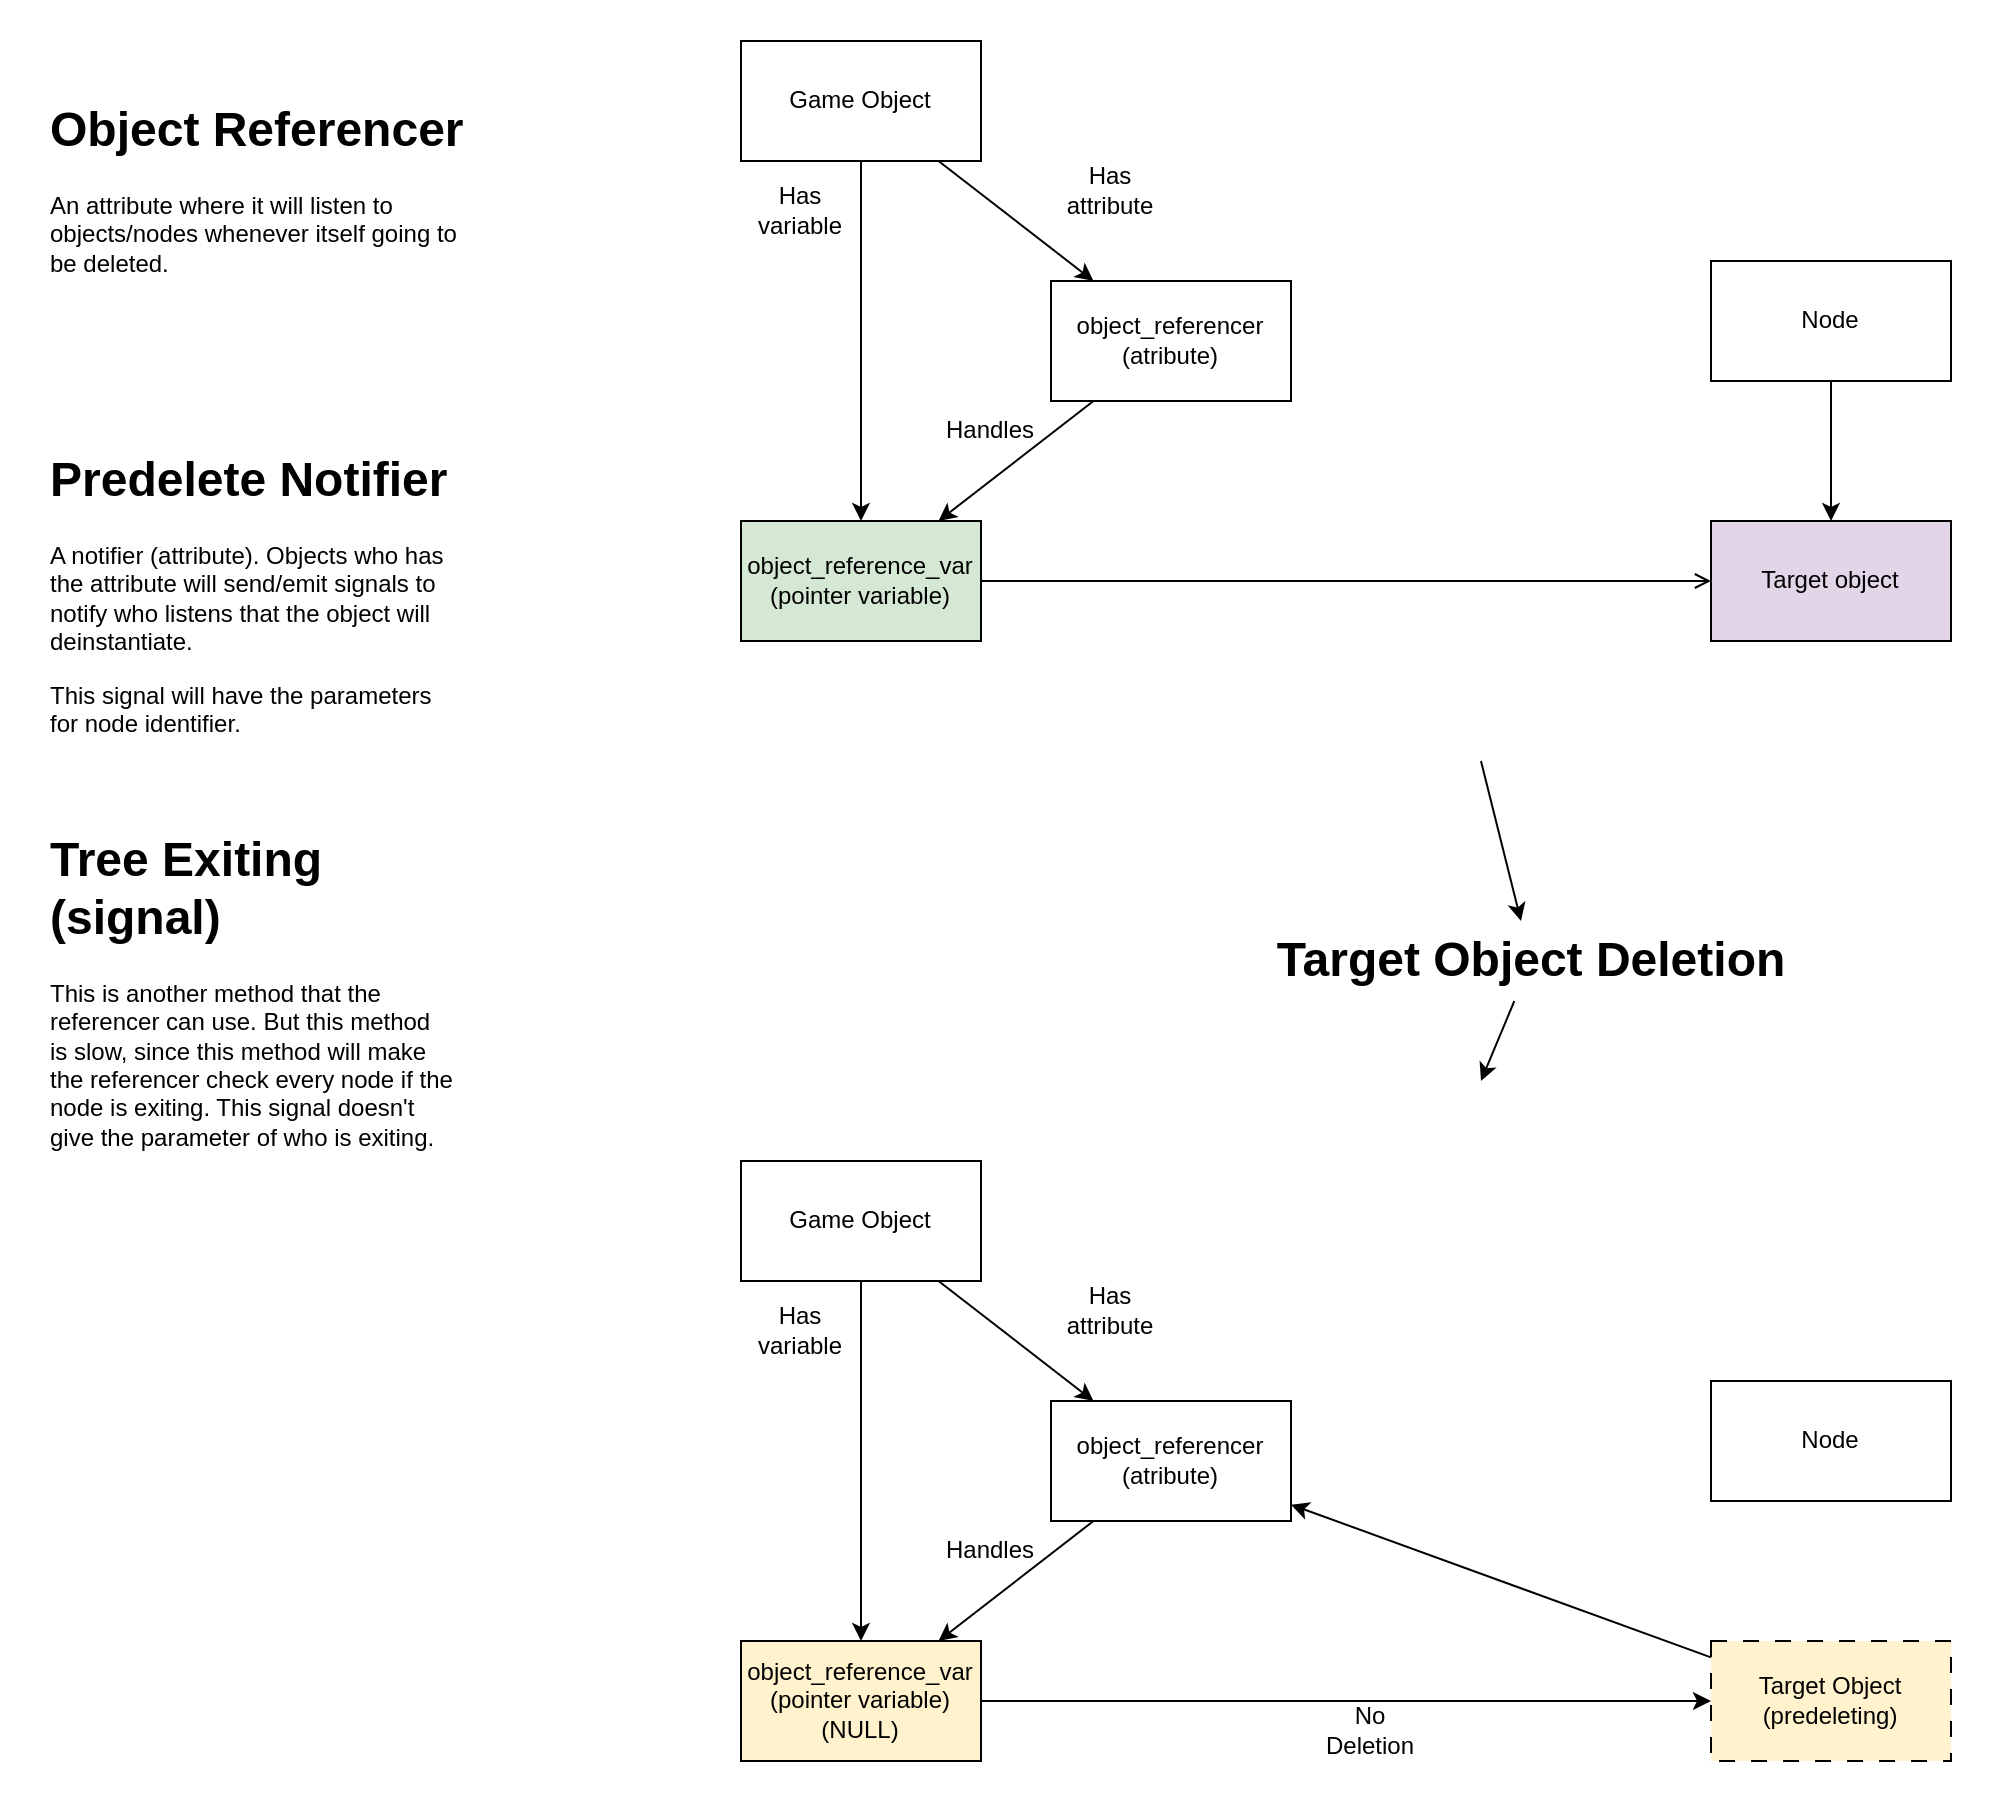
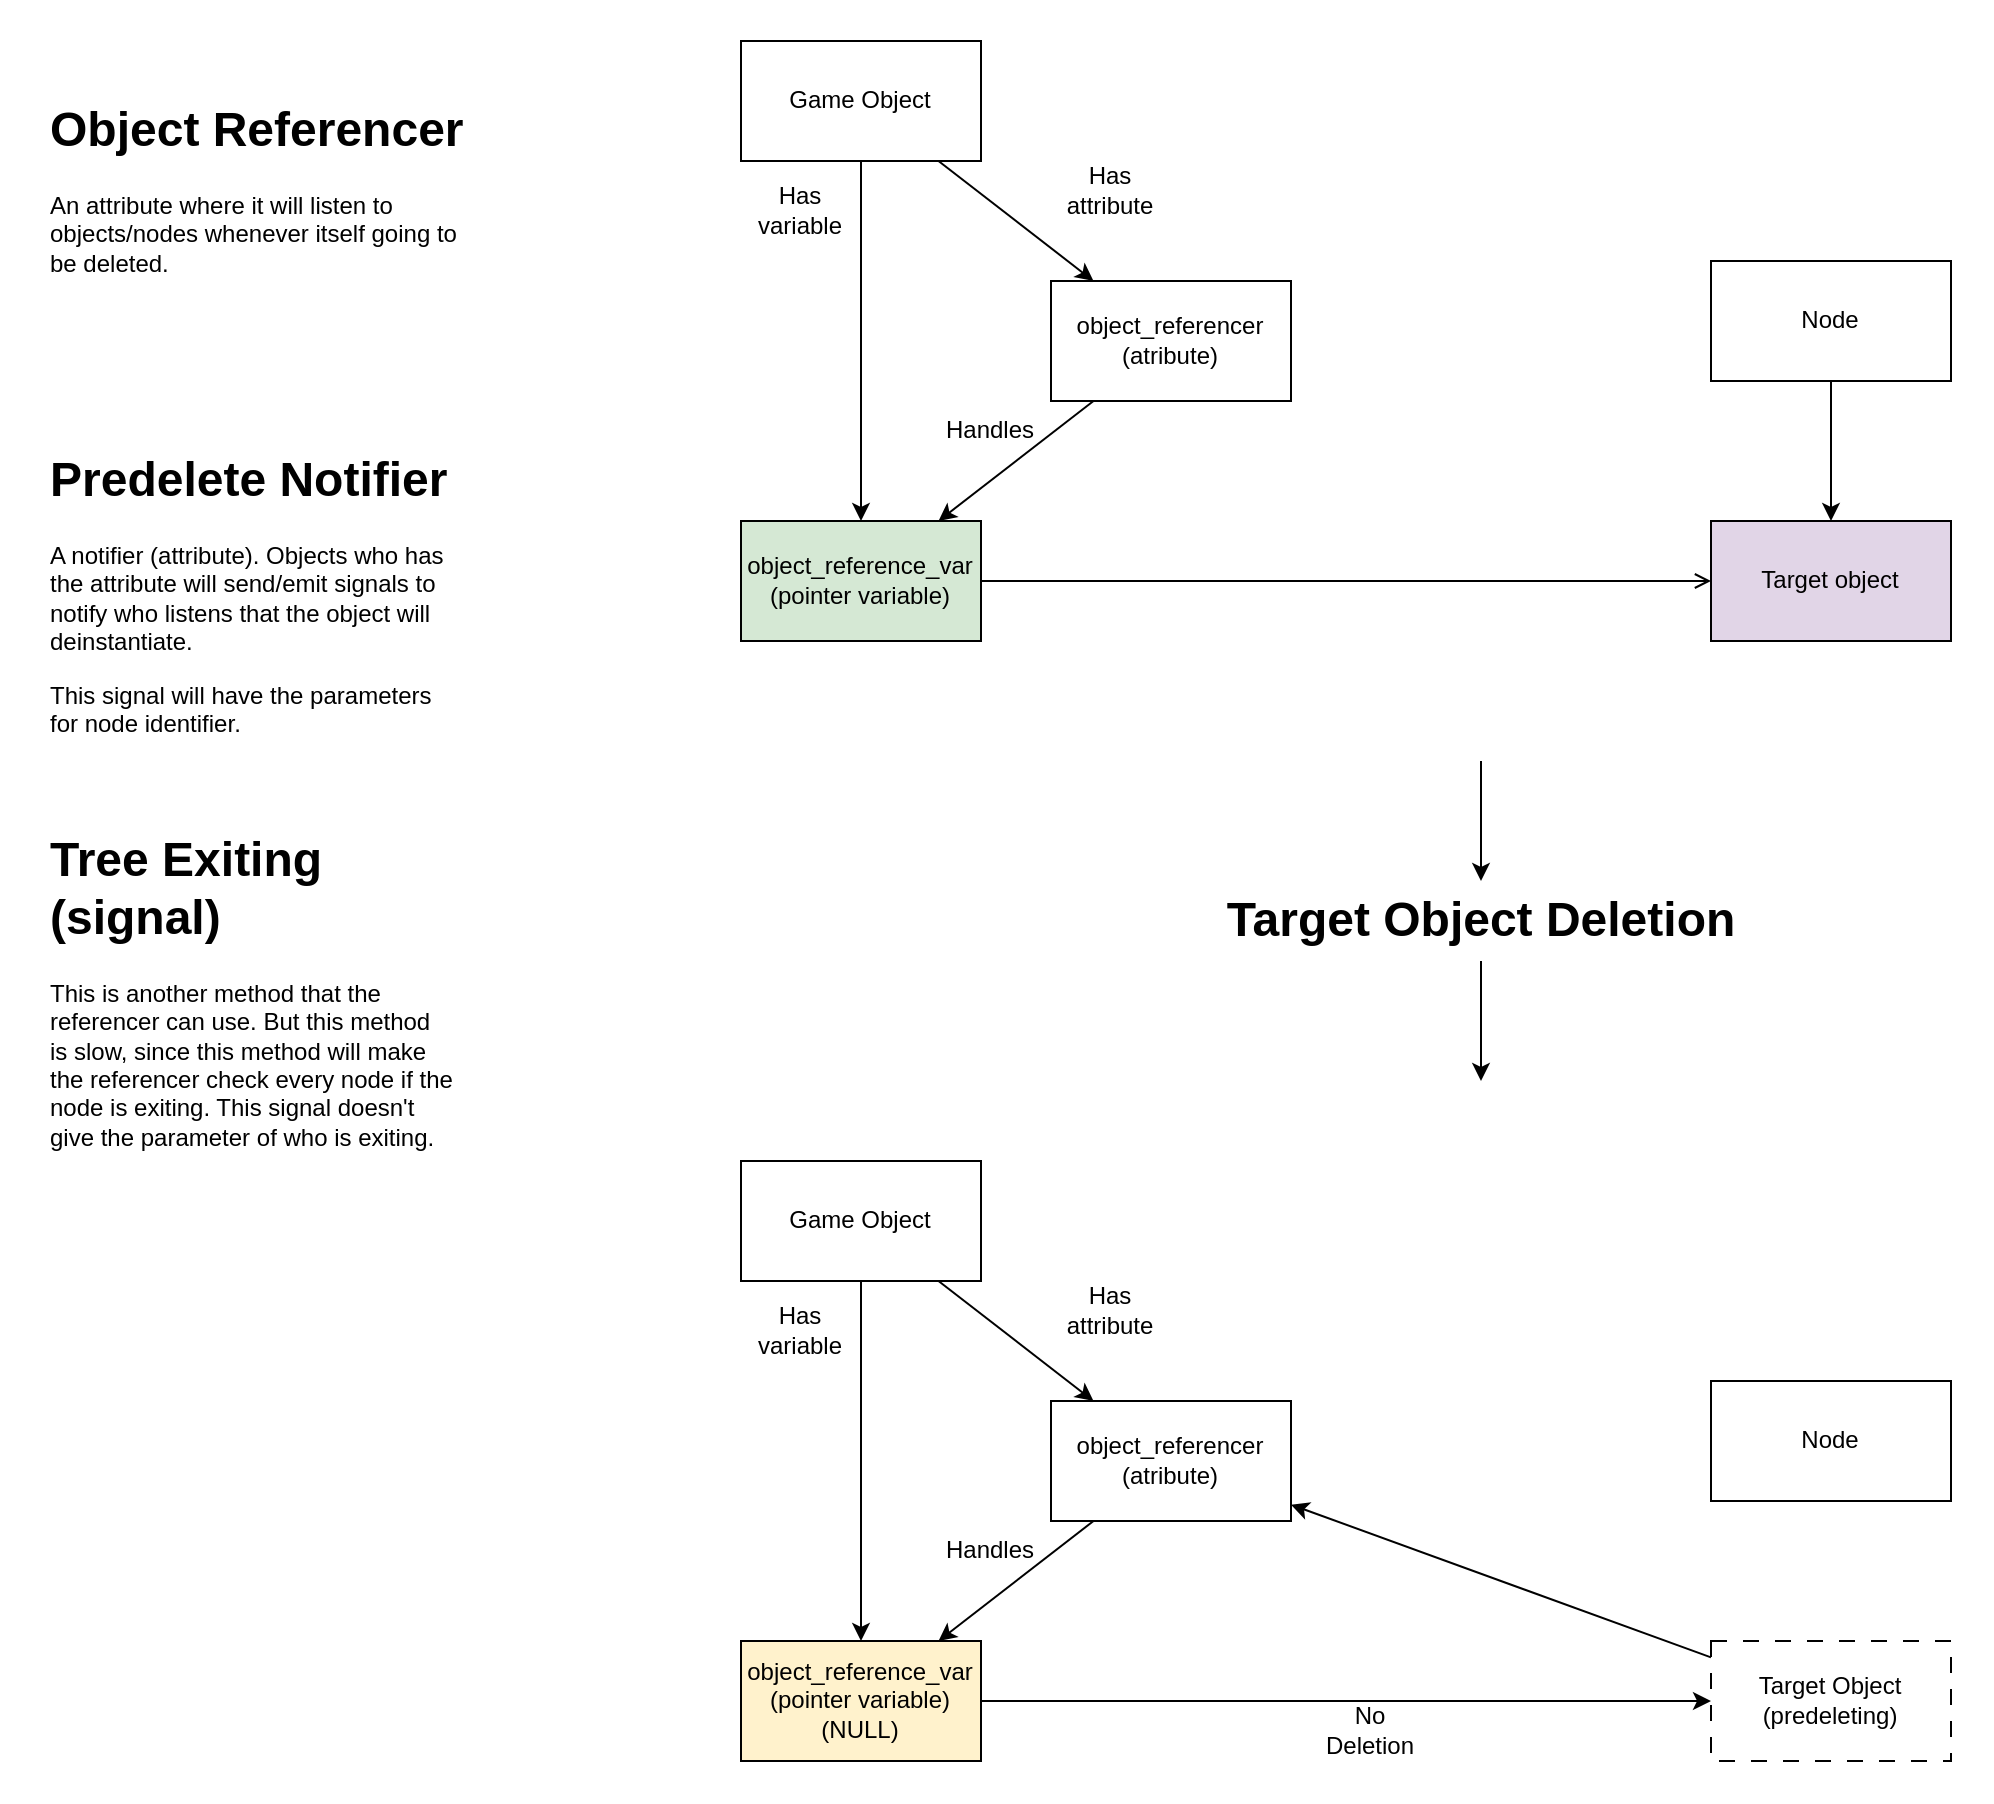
  <mxCell id="0" />
  <mxCell id="1" parent="0" />
  <mxCell id="2" style="edgeStyle=none;html=1;" parent="1" source="4" target="6" edge="1"><mxGeometry relative="1" as="geometry" /></mxCell>
  <mxCell id="3" style="edgeStyle=none;html=1;" parent="1" source="4" target="11" edge="1"><mxGeometry relative="1" as="geometry" /></mxCell>
  <mxCell id="4" value="Game Object" style="rounded=0;whiteSpace=wrap;html=1;" parent="1" vertex="1"><mxGeometry x="370" y="20" width="120" height="60" as="geometry" /></mxCell>
  <mxCell id="5" style="edgeStyle=none;html=1;endArrow=open;" parent="1" source="6" target="7" edge="1"><mxGeometry relative="1" as="geometry" /></mxCell>
  <mxCell id="6" value="object_reference_var&lt;br&gt;(pointer variable)" style="rounded=0;whiteSpace=wrap;html=1;fillColor=#d5e8d4;" parent="1" vertex="1"><mxGeometry x="370" y="260" width="120" height="60" as="geometry" /></mxCell>
  <mxCell id="7" value="Target object" style="rounded=0;whiteSpace=wrap;html=1;fillColor=#e1d5e7;" parent="1" vertex="1"><mxGeometry x="855" y="260" width="120" height="60" as="geometry" /></mxCell>
  <mxCell id="8" style="edgeStyle=none;html=1;" parent="1" source="9" target="7" edge="1"><mxGeometry relative="1" as="geometry" /></mxCell>
  <mxCell id="9" value="Node" style="rounded=0;whiteSpace=wrap;html=1;" parent="1" vertex="1"><mxGeometry x="855" y="130" width="120" height="60" as="geometry" /></mxCell>
  <mxCell id="10" style="edgeStyle=none;html=1;" parent="1" source="11" target="6" edge="1"><mxGeometry relative="1" as="geometry" /></mxCell>
  <mxCell id="11" value="object_referencer&lt;br&gt;(atribute)" style="rounded=0;whiteSpace=wrap;html=1;" parent="1" vertex="1"><mxGeometry x="525" y="140" width="120" height="60" as="geometry" /></mxCell>
  <mxCell id="12" value="Has attribute" style="text;html=1;strokeColor=none;fillColor=none;align=center;verticalAlign=middle;whiteSpace=wrap;rounded=0;" parent="1" vertex="1"><mxGeometry x="525" y="80" width="60" height="30" as="geometry" /></mxCell>
  <mxCell id="13" value="Has variable" style="text;html=1;strokeColor=none;fillColor=none;align=center;verticalAlign=middle;whiteSpace=wrap;rounded=0;" parent="1" vertex="1"><mxGeometry x="370" y="90" width="60" height="30" as="geometry" /></mxCell>
  <mxCell id="14" value="Handles" style="text;html=1;strokeColor=none;fillColor=none;align=center;verticalAlign=middle;whiteSpace=wrap;rounded=0;" parent="1" vertex="1"><mxGeometry x="465" y="200" width="60" height="30" as="geometry" /></mxCell>
- <mxCell id="15" value="Target Object Deletion" style="text;strokeColor=none;fillColor=none;html=1;fontSize=24;fontStyle=1;verticalAlign=middle;align=center;" parent="1" vertex="1"><mxGeometry x="630" y="460" width="270" height="40" as="geometry" /></mxCell>
+ <mxCell id="15" value="Target Object Deletion" style="text;strokeColor=none;fillColor=none;html=1;fontSize=24;fontStyle=1;verticalAlign=middle;align=center;" parent="1" vertex="1"><mxGeometry x="605" y="440" width="270" height="40" as="geometry" /></mxCell>
  <mxCell id="16" value="" style="endArrow=classic;html=1;" parent="1" target="15" edge="1"><mxGeometry width="50" height="50" relative="1" as="geometry"><mxPoint x="740" y="380" as="sourcePoint" /><mxPoint x="805" y="500" as="targetPoint" /></mxGeometry></mxCell>
  <mxCell id="17" value="" style="endArrow=classic;html=1;" parent="1" source="15" edge="1"><mxGeometry width="50" height="50" relative="1" as="geometry"><mxPoint x="739.5" y="480" as="sourcePoint" /><mxPoint x="740" y="540" as="targetPoint" /></mxGeometry></mxCell>
  <mxCell id="18" style="edgeStyle=none;html=1;" parent="1" source="20" target="22" edge="1"><mxGeometry relative="1" as="geometry" /></mxCell>
  <mxCell id="19" style="edgeStyle=none;html=1;" parent="1" source="20" target="25" edge="1"><mxGeometry relative="1" as="geometry" /></mxCell>
  <mxCell id="20" value="Game Object" style="rounded=0;whiteSpace=wrap;html=1;" parent="1" vertex="1"><mxGeometry x="370" y="580" width="120" height="60" as="geometry" /></mxCell>
  <mxCell id="21" style="edgeStyle=none;html=1;" parent="1" source="22" edge="1"><mxGeometry relative="1" as="geometry"><mxPoint x="855" y="850" as="targetPoint" /></mxGeometry></mxCell>
  <mxCell id="22" value="object_reference_var&lt;br&gt;(pointer variable)&lt;br&gt;(NULL)" style="rounded=0;whiteSpace=wrap;html=1;fillColor=#fff2cc;" parent="1" vertex="1"><mxGeometry x="370" y="820" width="120" height="60" as="geometry" /></mxCell>
  <mxCell id="23" value="Node" style="rounded=0;whiteSpace=wrap;html=1;" parent="1" vertex="1"><mxGeometry x="855" y="690" width="120" height="60" as="geometry" /></mxCell>
  <mxCell id="24" style="edgeStyle=none;html=1;" parent="1" source="25" target="22" edge="1"><mxGeometry relative="1" as="geometry" /></mxCell>
  <mxCell id="25" value="object_referencer&lt;br&gt;(atribute)" style="rounded=0;whiteSpace=wrap;html=1;" parent="1" vertex="1"><mxGeometry x="525" y="700" width="120" height="60" as="geometry" /></mxCell>
  <mxCell id="26" value="Has attribute" style="text;html=1;strokeColor=none;fillColor=none;align=center;verticalAlign=middle;whiteSpace=wrap;rounded=0;" parent="1" vertex="1"><mxGeometry x="525" y="640" width="60" height="30" as="geometry" /></mxCell>
  <mxCell id="27" value="Has variable" style="text;html=1;strokeColor=none;fillColor=none;align=center;verticalAlign=middle;whiteSpace=wrap;rounded=0;" parent="1" vertex="1"><mxGeometry x="370" y="650" width="60" height="30" as="geometry" /></mxCell>
  <mxCell id="28" value="No Deletion" style="text;html=1;strokeColor=none;fillColor=none;align=center;verticalAlign=middle;whiteSpace=wrap;rounded=0;" parent="1" vertex="1"><mxGeometry x="655" y="850" width="60" height="30" as="geometry" /></mxCell>
  <mxCell id="29" value="Handles" style="text;html=1;strokeColor=none;fillColor=none;align=center;verticalAlign=middle;whiteSpace=wrap;rounded=0;" parent="1" vertex="1"><mxGeometry x="465" y="760" width="60" height="30" as="geometry" /></mxCell>
- <mxCell id="30" value="Target Object&lt;br&gt;(predeleting)" style="rounded=0;whiteSpace=wrap;html=1;dashed=1;dashPattern=8 8;fillColor=#fff2cc;" parent="1" vertex="1"><mxGeometry x="855" y="820" width="120" height="60" as="geometry" /></mxCell>
+ <mxCell id="30" value="Target Object&lt;br&gt;(predeleting)" style="rounded=0;whiteSpace=wrap;html=1;dashed=1;dashPattern=8 8;" parent="1" vertex="1"><mxGeometry x="855" y="820" width="120" height="60" as="geometry" /></mxCell>
  <mxCell id="31" value="" style="endArrow=classic;html=1;" parent="1" source="30" target="25" edge="1"><mxGeometry width="50" height="50" relative="1" as="geometry"><mxPoint x="675" y="790" as="sourcePoint" /><mxPoint x="725" y="740" as="targetPoint" /></mxGeometry></mxCell>
  <mxCell id="32" value="&lt;h1&gt;Object Referencer&lt;/h1&gt;&lt;p&gt;An attribute where it will listen to objects/nodes whenever itself going to be deleted.&lt;/p&gt;" style="text;html=1;strokeColor=none;fillColor=none;spacing=5;spacingTop=-20;whiteSpace=wrap;overflow=hidden;rounded=0;dashed=1;dashPattern=8 8;" parent="1" vertex="1"><mxGeometry x="20" y="45" width="220" height="120" as="geometry" /></mxCell>
  <mxCell id="33" value="&lt;h1&gt;Predelete Notifier&lt;/h1&gt;&lt;p&gt;A notifier (attribute). Objects who has the attribute will send/emit signals to notify who listens that the object will deinstantiate.&lt;/p&gt;&lt;p&gt;This signal will have the parameters for node identifier.&lt;/p&gt;" style="text;html=1;strokeColor=none;fillColor=none;spacing=5;spacingTop=-20;whiteSpace=wrap;overflow=hidden;rounded=0;dashed=1;dashPattern=8 8;" parent="1" vertex="1"><mxGeometry x="20" y="220" width="210" height="150" as="geometry" /></mxCell>
  <mxCell id="34" value="&lt;h1&gt;Tree Exiting (signal)&lt;/h1&gt;&lt;p&gt;This is another method that the referencer can use. But this method is slow, since this method will make the referencer check every node if the node is exiting. This signal doesn't give the parameter of who is exiting.&lt;/p&gt;" style="text;html=1;strokeColor=none;fillColor=none;spacing=5;spacingTop=-20;whiteSpace=wrap;overflow=hidden;rounded=0;dashed=1;dashPattern=8 8;" parent="1" vertex="1"><mxGeometry x="20" y="410" width="210" height="180" as="geometry" /></mxCell>
